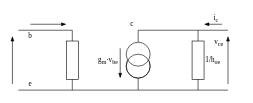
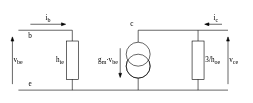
  <mxCell id="0" />
  <mxCell id="1" parent="0" />
  <mxCell id="2" value="" style="pointerEvents=1;verticalLabelPosition=bottom;shadow=0;dashed=0;align=center;html=1;verticalAlign=top;shape=mxgraph.electrical.resistors.resistor_1;rotation=90;" vertex="1" parent="1"><mxGeometry x="70" y="90" width="100" height="20" as="geometry" /></mxCell>
  <mxCell id="3" style="edgeStyle=orthogonalEdgeStyle;rounded=0;orthogonalLoop=1;jettySize=auto;html=1;exitX=0;exitY=0.5;exitDx=0;exitDy=0;exitPerimeter=0;entryX=0.5;entryY=0;entryDx=0;entryDy=0;entryPerimeter=0;fontFamily=Charter;endArrow=none;endFill=0;" edge="1" parent="1" source="5" target="6"><mxGeometry relative="1" as="geometry"><Array as="points"><mxPoint x="230" y="50" /></Array></mxGeometry></mxCell>
  <mxCell id="4" style="edgeStyle=orthogonalEdgeStyle;rounded=0;orthogonalLoop=1;jettySize=auto;html=1;exitX=1;exitY=0.5;exitDx=0;exitDy=0;exitPerimeter=0;entryX=0.5;entryY=1;entryDx=0;entryDy=0;entryPerimeter=0;fontFamily=Charter;endArrow=none;endFill=0;" edge="1" parent="1" source="5" target="6"><mxGeometry relative="1" as="geometry"><Array as="points"><mxPoint x="230" y="150" /></Array></mxGeometry></mxCell>
  <mxCell id="5" value="" style="pointerEvents=1;verticalLabelPosition=bottom;shadow=0;dashed=0;align=center;html=1;verticalAlign=top;shape=mxgraph.electrical.resistors.resistor_1;rotation=90;" vertex="1" parent="1"><mxGeometry x="280" y="90" width="100" height="20" as="geometry" /></mxCell>
  <mxCell id="6" value="" style="pointerEvents=1;verticalLabelPosition=bottom;shadow=0;dashed=0;align=center;html=1;verticalAlign=top;shape=mxgraph.electrical.signal_sources.current_source;" vertex="1" parent="1"><mxGeometry x="210" y="70" width="40" height="60" as="geometry" /></mxCell>
  <mxCell id="7" value="g&lt;sub&gt;m&lt;/sub&gt;⋅v&lt;sub&gt;be&lt;/sub&gt;" style="text;html=1;strokeColor=none;fillColor=none;align=center;verticalAlign=middle;whiteSpace=wrap;rounded=0;fontFamily=Charter;" vertex="1" parent="1"><mxGeometry x="160" y="90" width="40" height="20" as="geometry" /></mxCell>
  <mxCell id="8" value="" style="endArrow=blockThin;html=1;rounded=0;fontFamily=Charter;endFill=1;" edge="1" parent="1"><mxGeometry width="50" height="50" relative="1" as="geometry"><mxPoint x="200" y="80" as="sourcePoint" /><mxPoint x="200" y="130" as="targetPoint" /></mxGeometry></mxCell>
  <mxCell id="9" value="" style="endArrow=none;html=1;rounded=0;fontFamily=Charter;entryX=0;entryY=0.5;entryDx=0;entryDy=0;entryPerimeter=0;" edge="1" parent="1" target="5"><mxGeometry width="50" height="50" relative="1" as="geometry"><mxPoint x="380" y="50" as="sourcePoint" /><mxPoint x="240" y="100" as="targetPoint" /></mxGeometry></mxCell>
  <mxCell id="10" value="" style="endArrow=none;html=1;rounded=0;fontFamily=Charter;entryX=0;entryY=0.5;entryDx=0;entryDy=0;entryPerimeter=0;" edge="1" parent="1"><mxGeometry width="50" height="50" relative="1" as="geometry"><mxPoint x="380" y="150" as="sourcePoint" /><mxPoint x="330" y="150" as="targetPoint" /></mxGeometry></mxCell>
  <mxCell id="11" value="" style="endArrow=none;html=1;rounded=0;fontFamily=Charter;" edge="1" parent="1"><mxGeometry width="50" height="50" relative="1" as="geometry"><mxPoint x="120" y="50" as="sourcePoint" /><mxPoint x="30" y="50" as="targetPoint" /></mxGeometry></mxCell>
  <mxCell id="12" value="" style="endArrow=none;html=1;rounded=0;fontFamily=Charter;" edge="1" parent="1"><mxGeometry width="50" height="50" relative="1" as="geometry"><mxPoint x="230" y="150" as="sourcePoint" /><mxPoint x="30" y="150" as="targetPoint" /></mxGeometry></mxCell>
  <mxCell id="13" value="" style="endArrow=blockThin;html=1;rounded=0;fontFamily=Charter;endFill=1;" edge="1" parent="1"><mxGeometry width="50" height="50" relative="1" as="geometry"><mxPoint x="50" y="40" as="sourcePoint" /><mxPoint x="110" y="40" as="targetPoint" /></mxGeometry></mxCell>
  <mxCell id="14" value="" style="endArrow=blockThin;html=1;rounded=0;fontFamily=Charter;endFill=1;" edge="1" parent="1"><mxGeometry width="50" height="50" relative="1" as="geometry"><mxPoint x="370" y="40" as="sourcePoint" /><mxPoint x="340" y="40" as="targetPoint" /></mxGeometry></mxCell>
  <mxCell id="15" value="i&lt;sub&gt;c&lt;/sub&gt;" style="text;html=1;strokeColor=none;fillColor=none;align=center;verticalAlign=middle;whiteSpace=wrap;rounded=0;fontFamily=Charter;" vertex="1" parent="1"><mxGeometry x="350" y="20" width="20" height="20" as="geometry" /></mxCell>
- <mxCell id="16" value="1/h&lt;sub&gt;oe&lt;/sub&gt;" style="text;html=1;strokeColor=none;fillColor=none;align=center;verticalAlign=middle;whiteSpace=wrap;rounded=0;fontFamily=Charter;" vertex="1" parent="1"><mxGeometry x="340" y="90" width="30" height="20" as="geometry" /></mxCell>
+ <mxCell id="16" value="3/h&lt;sub&gt;oe&lt;/sub&gt;" style="text;html=1;strokeColor=none;fillColor=none;align=center;verticalAlign=middle;whiteSpace=wrap;rounded=0;fontFamily=Charter;" vertex="1" parent="1"><mxGeometry x="340" y="90" width="30" height="20" as="geometry" /></mxCell>
+ <mxCell id="17" value="i&lt;sub&gt;b&lt;/sub&gt;" style="text;html=1;strokeColor=none;fillColor=none;align=center;verticalAlign=middle;whiteSpace=wrap;rounded=0;fontFamily=Charter;" vertex="1" parent="1"><mxGeometry x="70" y="20" width="20" height="20" as="geometry" /></mxCell>
+ <mxCell id="18" value="h&lt;sub&gt;ie&lt;/sub&gt;" style="text;html=1;strokeColor=none;fillColor=none;align=center;verticalAlign=middle;whiteSpace=wrap;rounded=0;fontFamily=Charter;" vertex="1" parent="1"><mxGeometry x="90" y="90" width="20" height="20" as="geometry" /></mxCell>
  <mxCell id="19" value="c" style="text;html=1;strokeColor=none;fillColor=none;align=center;verticalAlign=middle;whiteSpace=wrap;rounded=0;fontFamily=Charter;" vertex="1" parent="1"><mxGeometry x="210" y="30" width="20" height="20" as="geometry" /></mxCell>
  <mxCell id="20" value="b" style="text;html=1;strokeColor=none;fillColor=none;align=center;verticalAlign=middle;whiteSpace=wrap;rounded=0;fontFamily=Charter;" vertex="1" parent="1"><mxGeometry x="40" y="50" width="20" height="20" as="geometry" /></mxCell>
  <mxCell id="21" value="e" style="text;html=1;strokeColor=none;fillColor=none;align=center;verticalAlign=middle;whiteSpace=wrap;rounded=0;fontFamily=Charter;" vertex="1" parent="1"><mxGeometry x="40" y="130" width="20" height="20" as="geometry" /></mxCell>
  <mxCell id="22" value="" style="endArrow=blockThin;html=1;rounded=0;fontFamily=Charter;endFill=1;" edge="1" parent="1"><mxGeometry width="50" height="50" relative="1" as="geometry"><mxPoint x="20" y="140" as="sourcePoint" /><mxPoint x="20" y="60" as="targetPoint" /></mxGeometry></mxCell>
+ <mxCell id="23" value="v&lt;sub&gt;be&lt;/sub&gt;" style="text;html=1;strokeColor=none;fillColor=none;align=center;verticalAlign=middle;whiteSpace=wrap;rounded=0;fontFamily=Charter;" vertex="1" parent="1"><mxGeometry x="20" y="90" width="20" height="20" as="geometry" /></mxCell>
  <mxCell id="24" value="" style="endArrow=blockThin;html=1;rounded=0;fontFamily=Charter;endFill=1;" edge="1" parent="1"><mxGeometry width="50" height="50" relative="1" as="geometry"><mxPoint x="380" y="140" as="sourcePoint" /><mxPoint x="380" y="60" as="targetPoint" /></mxGeometry></mxCell>
- <mxCell id="25" value="v&lt;sub&gt;ce&lt;/sub&gt;" style="text;html=1;strokeColor=none;fillColor=none;align=center;verticalAlign=middle;whiteSpace=wrap;rounded=0;fontFamily=Charter;" vertex="1" parent="1"><mxGeometry x="355" y="60" width="20" height="20" as="geometry" /></mxCell>
+ <mxCell id="25" value="v&lt;sub&gt;ce&lt;/sub&gt;" style="text;html=1;strokeColor=none;fillColor=none;align=center;verticalAlign=middle;whiteSpace=wrap;rounded=0;fontFamily=Charter;" vertex="1" parent="1"><mxGeometry x="380" y="90" width="20" height="20" as="geometry" /></mxCell>
